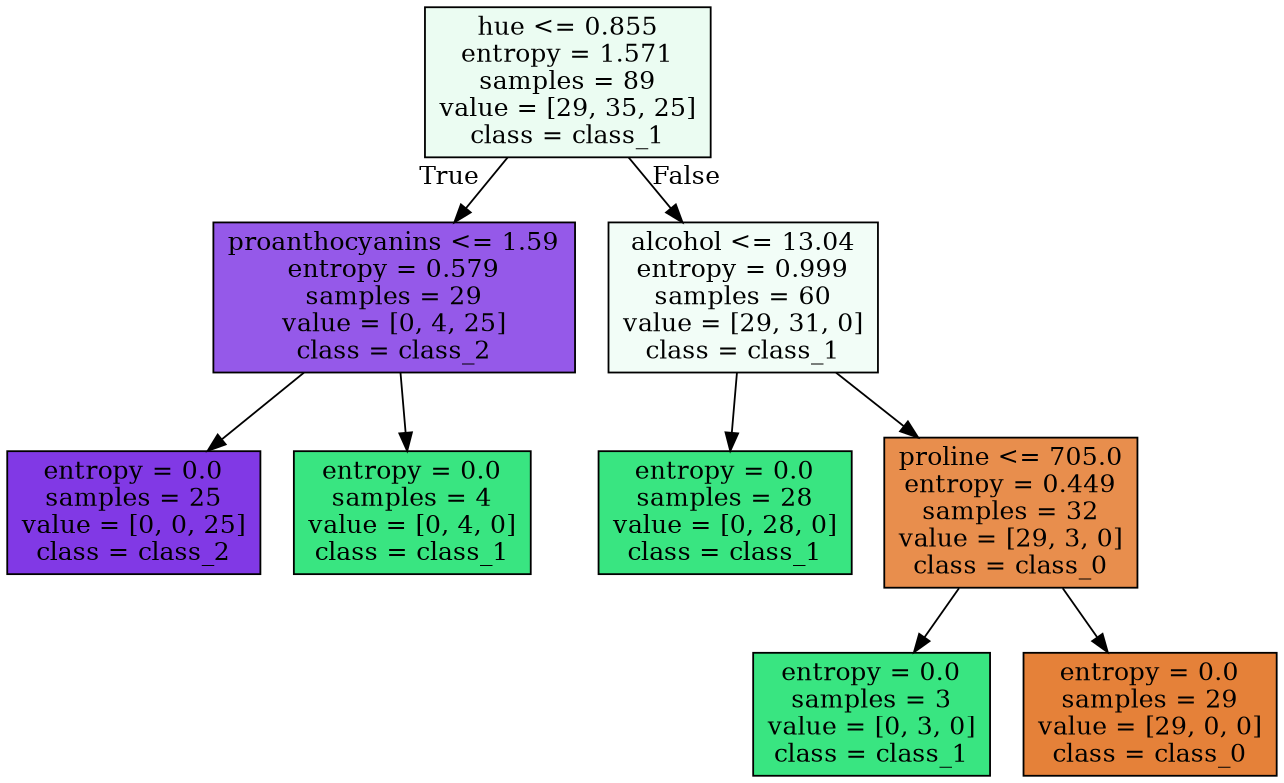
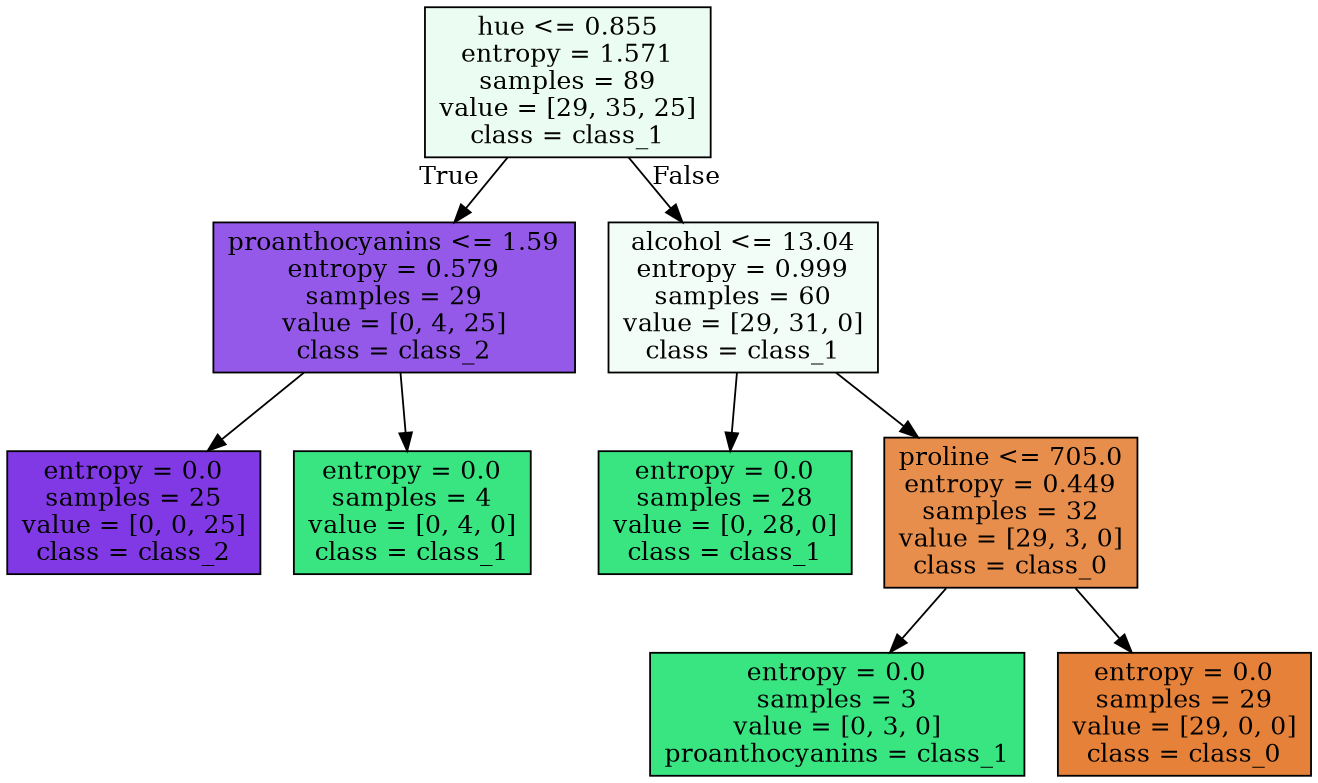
  digraph {
    node [color=black fillcolor="#39e581" shape=box style=filled]
    n1 [fillcolor="#ebfcf2" label="hue <= 0.855\nentropy = 1.571\nsamples = 89\nvalue = [29, 35, 25]\nclass = class_1"]
    n2 [fillcolor="#9559e9" label="proanthocyanins <= 1.59\nentropy = 0.579\nsamples = 29\nvalue = [0, 4, 25]\nclass = class_2"]
    n3 [fillcolor="#f2fdf7" label="alcohol <= 13.04\nentropy = 0.999\nsamples = 60\nvalue = [29, 31, 0]\nclass = class_1"]
    n4 [fillcolor="#8139e5" label="entropy = 0.0\nsamples = 25\nvalue = [0, 0, 25]\nclass = class_2"]
    n5 [label="entropy = 0.0\nsamples = 4\nvalue = [0, 4, 0]\nclass = class_1"]
    n6 [label="entropy = 0.0\nsamples = 28\nvalue = [0, 28, 0]\nclass = class_1"]
    n7 [fillcolor="#e88e4d" label="proline <= 705.0\nentropy = 0.449\nsamples = 32\nvalue = [29, 3, 0]\nclass = class_0"]
-   n8 [label="entropy = 0.0\nsamples = 3\nvalue = [0, 3, 0]\nclass = class_1"]
+   n8 [label="entropy = 0.0\nsamples = 3\nvalue = [0, 3, 0]\nproanthocyanins = class_1"]
    n9 [fillcolor="#e58139" label="entropy = 0.0\nsamples = 29\nvalue = [29, 0, 0]\nclass = class_0"]
    n1 -> n2 [headlabel=True labelangle=45 labeldistance=2.5]
    n1 -> n3 [headlabel=False labelangle=-45 labeldistance=2.5]
    n2 -> n4
    n2 -> n5
    n3 -> n6
    n3 -> n7
    n7 -> n8
    n7 -> n9
  }
